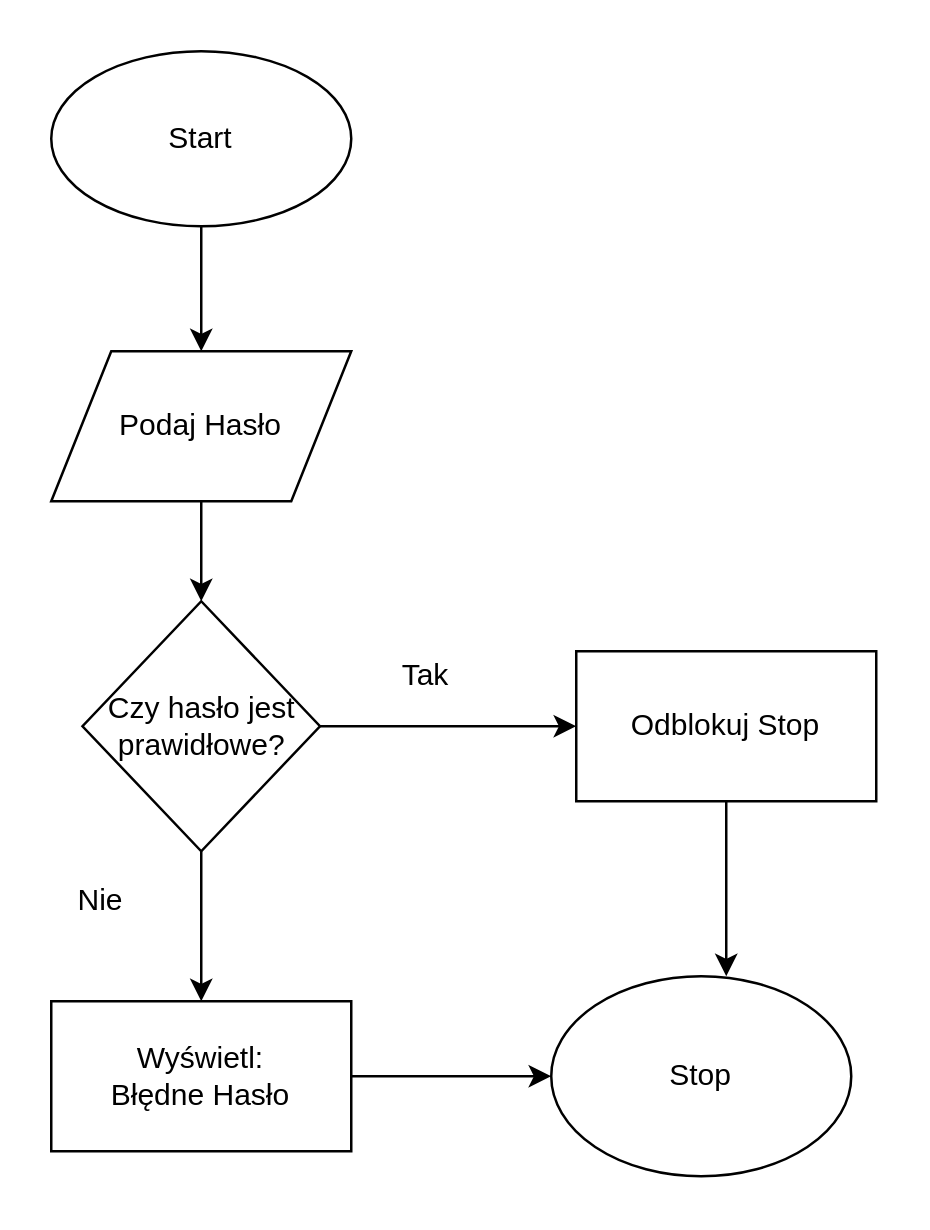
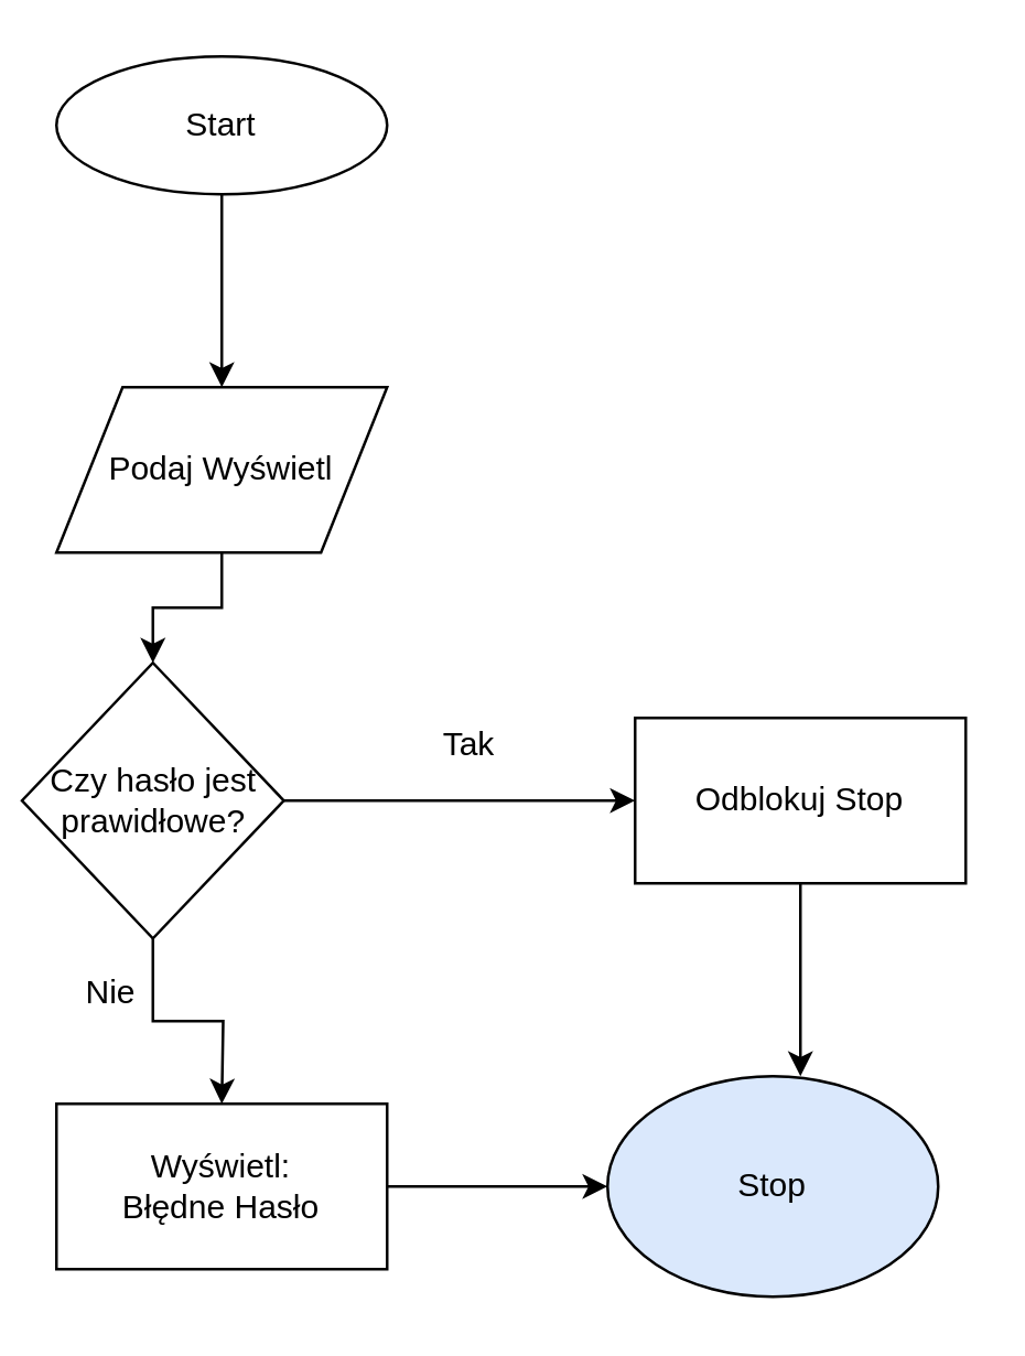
  <mxCell id="0" />
  <mxCell id="1" parent="0" />
  <mxCell id="2" style="edgeStyle=orthogonalEdgeStyle;rounded=0;orthogonalLoop=1;jettySize=auto;html=1;" parent="1" source="3" target="5" edge="1"><mxGeometry relative="1" as="geometry"><mxPoint x="80" y="140" as="targetPoint" /></mxGeometry></mxCell>
- <mxCell id="3" value="Start" style="ellipse;whiteSpace=wrap;html=1;" parent="1" vertex="1"><mxGeometry x="20" y="20" width="120" height="70" as="geometry" /></mxCell>
+ <mxCell id="3" value="Start" style="ellipse;whiteSpace=wrap;html=1;" parent="1" vertex="1"><mxGeometry x="20" y="20" width="120" height="50" as="geometry" /></mxCell>
  <mxCell id="4" style="edgeStyle=orthogonalEdgeStyle;rounded=0;orthogonalLoop=1;jettySize=auto;html=1;" parent="1" source="5" target="8" edge="1"><mxGeometry relative="1" as="geometry"><mxPoint x="80" y="290" as="targetPoint" /></mxGeometry></mxCell>
- <mxCell id="5" value="Podaj Hasło" style="shape=parallelogram;perimeter=parallelogramPerimeter;whiteSpace=wrap;html=1;" parent="1" vertex="1"><mxGeometry x="20" y="140" width="120" height="60" as="geometry" /></mxCell>
+ <mxCell id="5" value="Podaj Wyświetl" style="shape=parallelogram;perimeter=parallelogramPerimeter;whiteSpace=wrap;html=1;" parent="1" vertex="1"><mxGeometry x="20" y="140" width="120" height="60" as="geometry" /></mxCell>
  <mxCell id="6" style="edgeStyle=orthogonalEdgeStyle;rounded=0;orthogonalLoop=1;jettySize=auto;html=1;" parent="1" source="8" edge="1"><mxGeometry relative="1" as="geometry"><mxPoint x="230" y="290" as="targetPoint" /></mxGeometry></mxCell>
  <mxCell id="7" style="edgeStyle=orthogonalEdgeStyle;rounded=0;orthogonalLoop=1;jettySize=auto;html=1;" parent="1" source="8" edge="1"><mxGeometry relative="1" as="geometry"><mxPoint x="80" y="400" as="targetPoint" /></mxGeometry></mxCell>
- <mxCell id="8" value="Czy hasło jest prawidłowe?" style="rhombus;whiteSpace=wrap;html=1;" parent="1" vertex="1"><mxGeometry x="32.5" y="240" width="95" height="100" as="geometry" /></mxCell>
+ <mxCell id="8" value="Czy hasło jest prawidłowe?" style="rhombus;whiteSpace=wrap;html=1;" parent="1" vertex="1"><mxGeometry x="7.5" y="240" width="95" height="100" as="geometry" /></mxCell>
  <mxCell id="9" value="Tak" style="text;html=1;strokeColor=none;fillColor=none;align=center;verticalAlign=middle;whiteSpace=wrap;rounded=0;" parent="1" vertex="1"><mxGeometry x="150" y="260" width="40" height="20" as="geometry" /></mxCell>
  <mxCell id="10" style="edgeStyle=orthogonalEdgeStyle;rounded=0;orthogonalLoop=1;jettySize=auto;html=1;" parent="1" source="11" edge="1"><mxGeometry relative="1" as="geometry"><mxPoint x="290" y="390" as="targetPoint" /></mxGeometry></mxCell>
  <mxCell id="11" value="Odblokuj Stop" style="rounded=0;whiteSpace=wrap;html=1;" parent="1" vertex="1"><mxGeometry x="230" y="260" width="120" height="60" as="geometry" /></mxCell>
  <mxCell id="12" value="Nie" style="text;html=1;strokeColor=none;fillColor=none;align=center;verticalAlign=middle;whiteSpace=wrap;rounded=0;" parent="1" vertex="1"><mxGeometry x="20" y="350" width="40" height="20" as="geometry" /></mxCell>
  <mxCell id="13" style="edgeStyle=orthogonalEdgeStyle;rounded=0;orthogonalLoop=1;jettySize=auto;html=1;" parent="1" source="14" target="15" edge="1"><mxGeometry relative="1" as="geometry"><mxPoint x="240" y="430" as="targetPoint" /></mxGeometry></mxCell>
  <mxCell id="14" value="Wyświetl:&lt;br&gt;Błędne Hasło" style="rounded=0;whiteSpace=wrap;html=1;" parent="1" vertex="1"><mxGeometry x="20" y="400" width="120" height="60" as="geometry" /></mxCell>
- <mxCell id="15" value="Stop" style="ellipse;whiteSpace=wrap;html=1;" parent="1" vertex="1"><mxGeometry x="220" y="390" width="120" height="80" as="geometry" /></mxCell>
+ <mxCell id="15" value="Stop" style="ellipse;whiteSpace=wrap;html=1;fillColor=#dae8fc;" parent="1" vertex="1"><mxGeometry x="220" y="390" width="120" height="80" as="geometry" /></mxCell>
